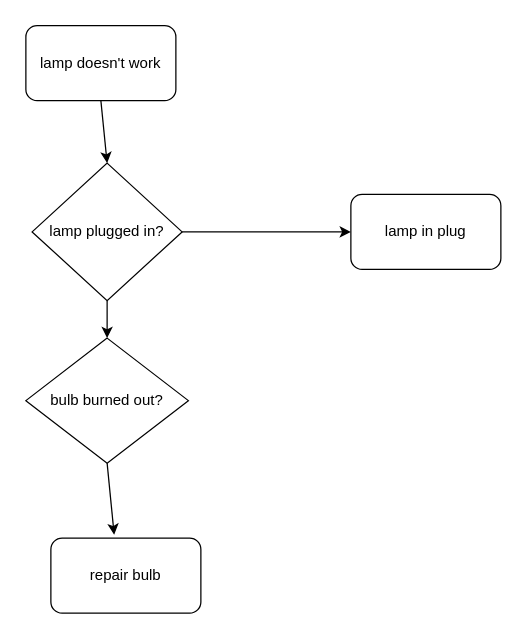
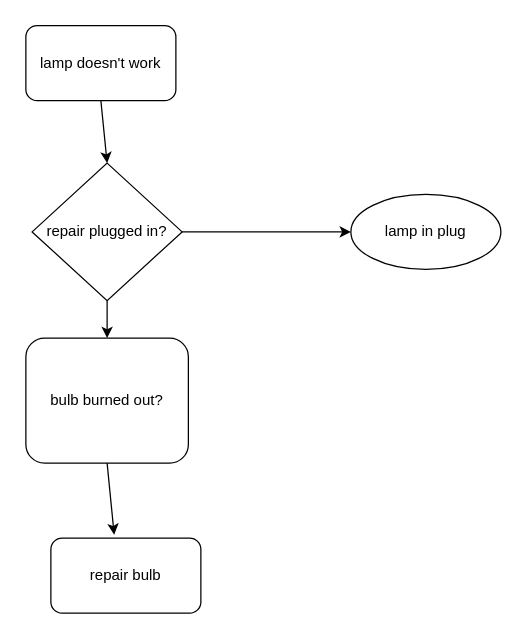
  <mxCell id="0" />
  <mxCell id="1" parent="0" />
  <mxCell id="2" value="lamp doesn't work" style="rounded=1;whiteSpace=wrap;html=1;" vertex="1" parent="1"><mxGeometry x="20" y="20" width="120" height="60" as="geometry" /></mxCell>
- <mxCell id="3" value="lamp plugged in?" style="rhombus;whiteSpace=wrap;html=1;" vertex="1" parent="1"><mxGeometry x="25" y="130" width="120" height="110" as="geometry" /></mxCell>
- <mxCell id="4" value="lamp in plug" style="rounded=1;whiteSpace=wrap;html=1;" vertex="1" parent="1"><mxGeometry x="280" y="155" width="120" height="60" as="geometry" /></mxCell>
- <mxCell id="5" value="bulb burned out?" style="rhombus;whiteSpace=wrap;html=1;" vertex="1" parent="1"><mxGeometry x="20" y="270" width="130" height="100" as="geometry" /></mxCell>
+ <mxCell id="3" value="repair plugged in?" style="rhombus;whiteSpace=wrap;html=1;" vertex="1" parent="1"><mxGeometry x="25" y="130" width="120" height="110" as="geometry" /></mxCell>
+ <mxCell id="4" value="lamp in plug" style="ellipse;whiteSpace=wrap;html=1;" vertex="1" parent="1"><mxGeometry x="280" y="155" width="120" height="60" as="geometry" /></mxCell>
+ <mxCell id="5" value="bulb burned out?" style="whiteSpace=wrap;html=1;rounded=1;" vertex="1" parent="1"><mxGeometry x="20" y="270" width="130" height="100" as="geometry" /></mxCell>
  <mxCell id="6" value="repair bulb" style="rounded=1;whiteSpace=wrap;html=1;" vertex="1" parent="1"><mxGeometry x="40" y="430" width="120" height="60" as="geometry" /></mxCell>
  <mxCell id="7" value="" style="endArrow=classic;html=1;rounded=0;exitX=0.5;exitY=1;exitDx=0;exitDy=0;entryX=0.5;entryY=0;entryDx=0;entryDy=0;" edge="1" parent="1" source="2" target="3"><mxGeometry width="50" height="50" relative="1" as="geometry"><mxPoint x="70" y="290" as="sourcePoint" /><mxPoint x="120" y="240" as="targetPoint" /></mxGeometry></mxCell>
  <mxCell id="8" value="" style="endArrow=classic;html=1;rounded=0;exitX=1;exitY=0.5;exitDx=0;exitDy=0;entryX=0;entryY=0.5;entryDx=0;entryDy=0;" edge="1" parent="1" source="3" target="4"><mxGeometry width="50" height="50" relative="1" as="geometry"><mxPoint x="130" y="230" as="sourcePoint" /><mxPoint x="180" y="180" as="targetPoint" /></mxGeometry></mxCell>
  <mxCell id="9" value="" style="endArrow=classic;html=1;rounded=0;exitX=0.5;exitY=1;exitDx=0;exitDy=0;entryX=0.5;entryY=0;entryDx=0;entryDy=0;" edge="1" parent="1" source="3" target="5"><mxGeometry width="50" height="50" relative="1" as="geometry"><mxPoint x="90" y="290" as="sourcePoint" /><mxPoint x="140" y="240" as="targetPoint" /></mxGeometry></mxCell>
  <mxCell id="10" value="" style="endArrow=classic;html=1;rounded=0;exitX=0.5;exitY=1;exitDx=0;exitDy=0;entryX=0.422;entryY=-0.044;entryDx=0;entryDy=0;entryPerimeter=0;" edge="1" parent="1" source="5" target="6"><mxGeometry width="50" height="50" relative="1" as="geometry"><mxPoint x="80" y="410" as="sourcePoint" /><mxPoint x="130" y="360" as="targetPoint" /></mxGeometry></mxCell>
